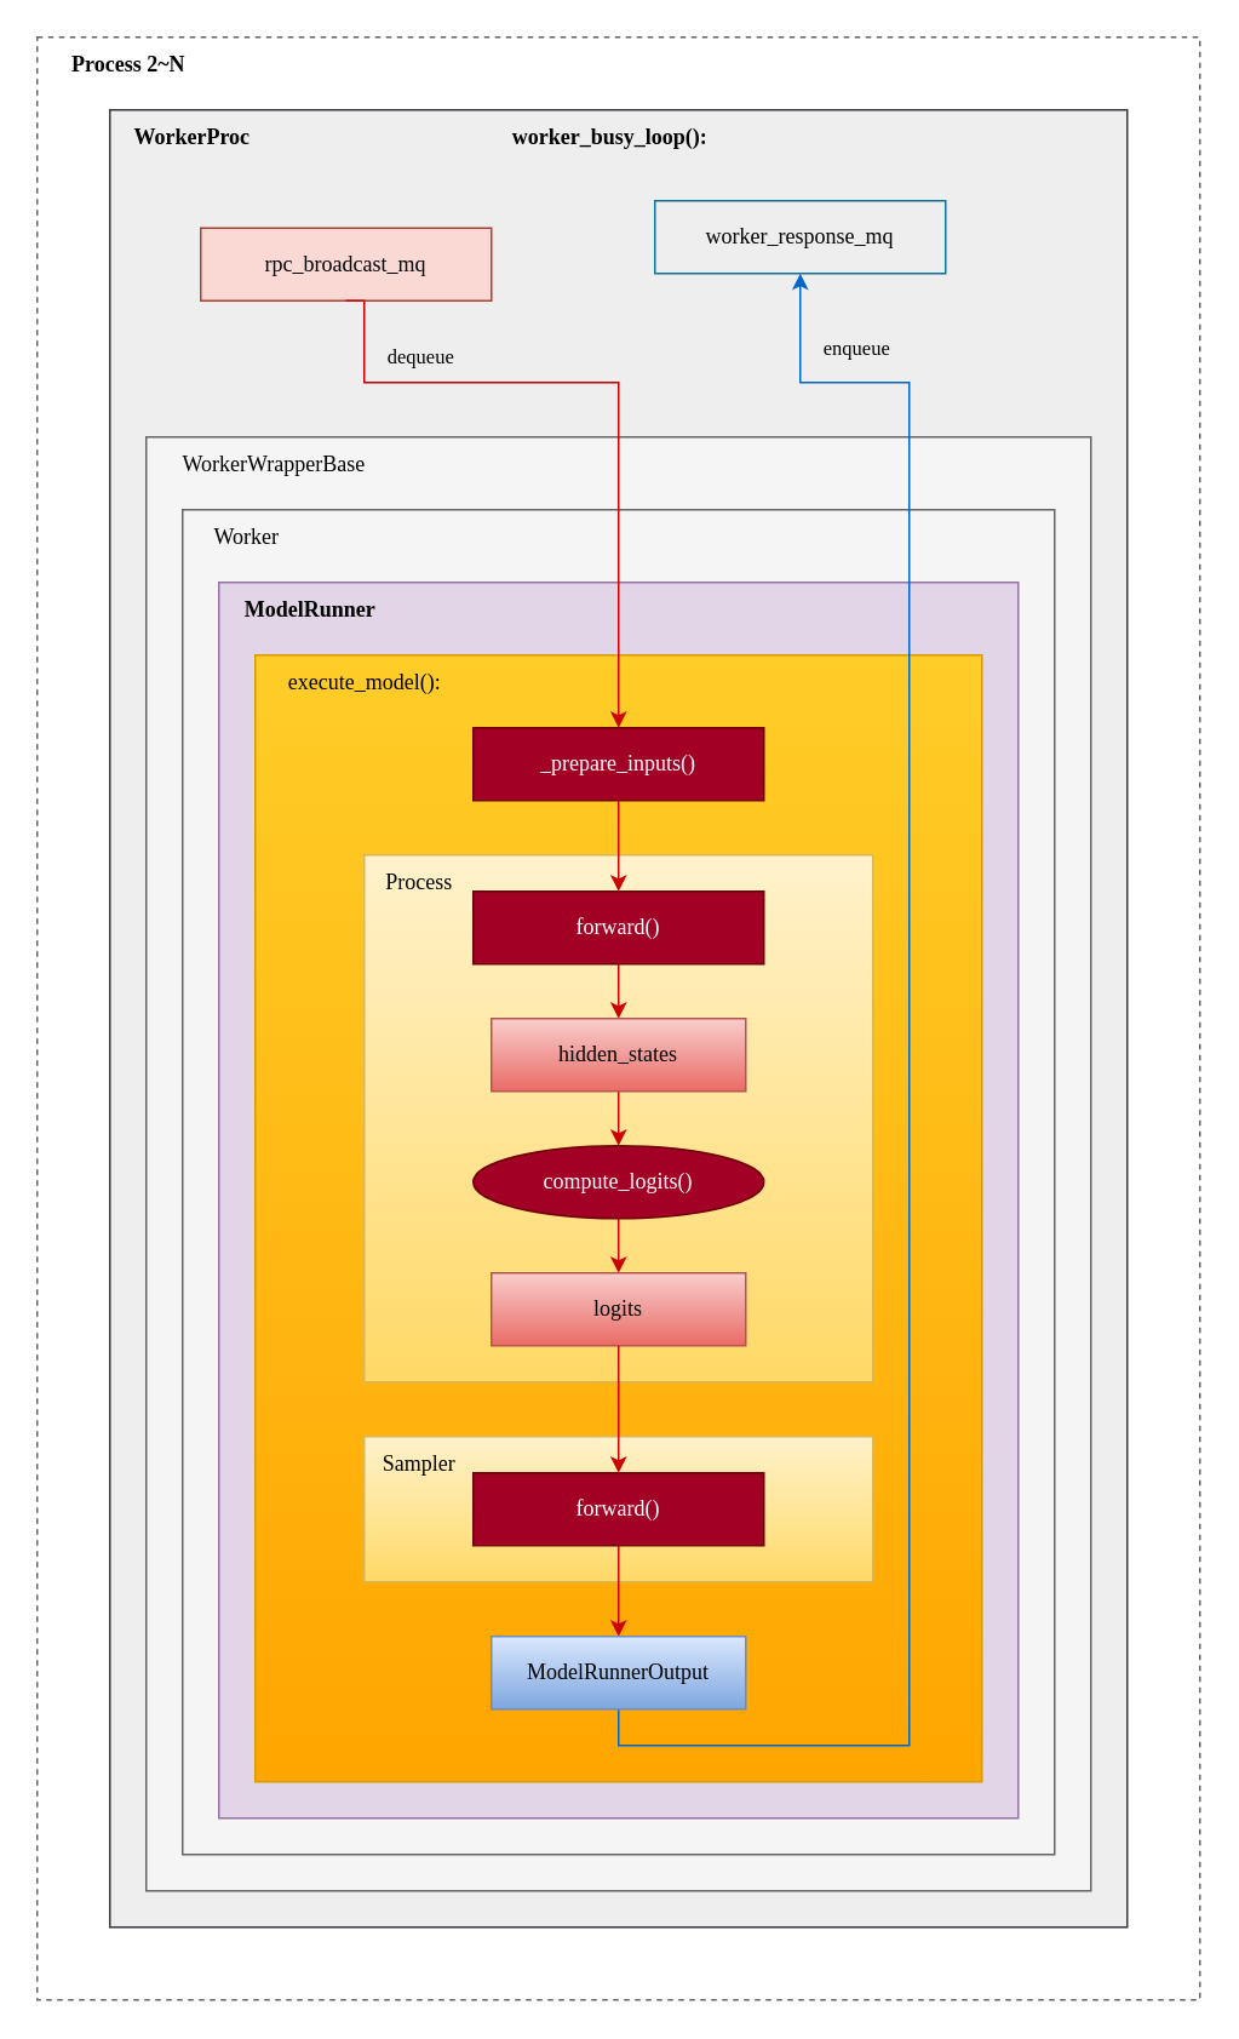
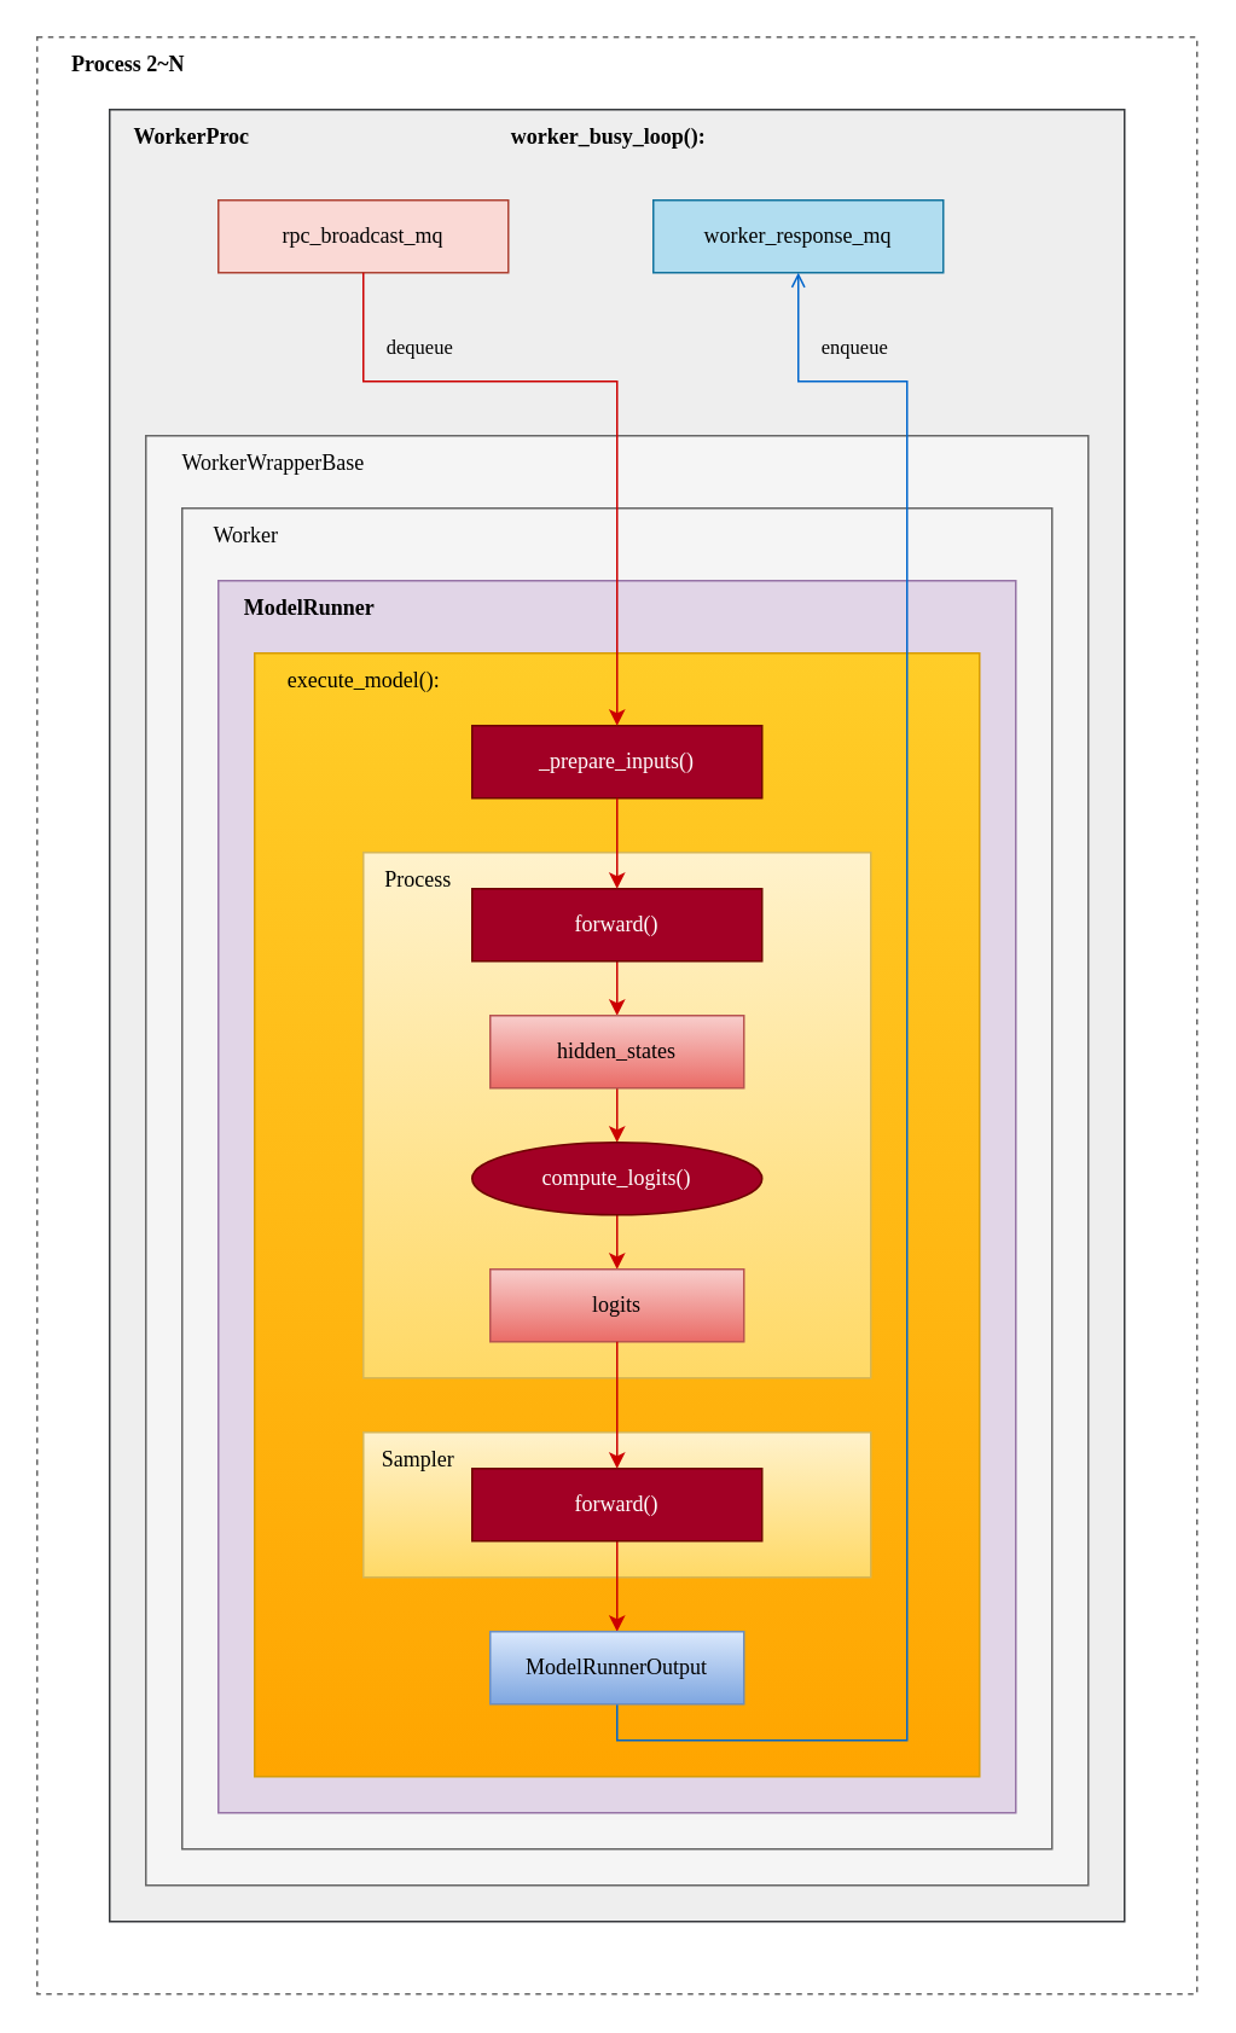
  <mxCell id="0" />
  <mxCell id="1" parent="0" />
  <mxCell id="2" value="" style="rounded=0;whiteSpace=wrap;html=1;fillColor=none;dashed=1;strokeColor=#666666;" parent="1" vertex="1"><mxGeometry x="20" y="20" width="640" height="1080" as="geometry" /></mxCell>
  <mxCell id="3" value="" style="rounded=0;whiteSpace=wrap;html=1;fillColor=#eeeeee;strokeColor=#36393d;" parent="1" vertex="1"><mxGeometry x="60" y="60" width="560" height="1000" as="geometry" /></mxCell>
  <mxCell id="4" value="&lt;font face=&quot;Comic Sans MS&quot;&gt;&lt;b&gt;WorkerProc&lt;/b&gt;&lt;/font&gt;" style="text;html=1;align=center;verticalAlign=middle;resizable=0;points=[];autosize=1;strokeColor=none;fillColor=none;" parent="1" vertex="1"><mxGeometry x="60" y="60" width="90" height="30" as="geometry" /></mxCell>
  <mxCell id="5" value="" style="rounded=0;whiteSpace=wrap;html=1;fillColor=#f5f5f5;strokeColor=#666666;fontColor=#333333;" parent="1" vertex="1"><mxGeometry x="80" y="240" width="520" height="800" as="geometry" /></mxCell>
  <mxCell id="6" value="&lt;font face=&quot;Comic Sans MS&quot;&gt;WorkerWrapperBase&lt;/font&gt;" style="text;html=1;align=center;verticalAlign=middle;resizable=0;points=[];autosize=1;strokeColor=none;fillColor=none;" parent="1" vertex="1"><mxGeometry x="80" y="240" width="140" height="30" as="geometry" /></mxCell>
- <mxCell id="7" value="&lt;font face=&quot;Comic Sans MS&quot;&gt;rpc_broadcast_mq&lt;/font&gt;" style="rounded=0;whiteSpace=wrap;html=1;fillColor=#fad9d5;strokeColor=#ae4132;" parent="1" vertex="1"><mxGeometry x="110" y="125" width="160" height="40" as="geometry" /></mxCell>
- <mxCell id="8" value="&lt;font face=&quot;Comic Sans MS&quot;&gt;worker_response_mq&lt;/font&gt;" style="rounded=0;whiteSpace=wrap;html=1;fillColor=#eeeeee;strokeColor=#10739e;" parent="1" vertex="1"><mxGeometry x="360" y="110" width="160" height="40" as="geometry" /></mxCell>
+ <mxCell id="7" value="&lt;font face=&quot;Comic Sans MS&quot;&gt;rpc_broadcast_mq&lt;/font&gt;" style="rounded=0;whiteSpace=wrap;html=1;fillColor=#fad9d5;strokeColor=#ae4132;" parent="1" vertex="1"><mxGeometry x="120" y="110" width="160" height="40" as="geometry" /></mxCell>
+ <mxCell id="8" value="&lt;font face=&quot;Comic Sans MS&quot;&gt;worker_response_mq&lt;/font&gt;" style="rounded=0;whiteSpace=wrap;html=1;fillColor=#b1ddf0;strokeColor=#10739e;" parent="1" vertex="1"><mxGeometry x="360" y="110" width="160" height="40" as="geometry" /></mxCell>
  <mxCell id="9" value="" style="rounded=0;whiteSpace=wrap;html=1;fillColor=#f5f5f5;strokeColor=#666666;fontColor=#333333;" parent="1" vertex="1"><mxGeometry x="100" y="280" width="480" height="740" as="geometry" /></mxCell>
  <mxCell id="10" value="&lt;font face=&quot;Comic Sans MS&quot;&gt;Worker&lt;/font&gt;" style="text;html=1;align=center;verticalAlign=middle;resizable=0;points=[];autosize=1;strokeColor=none;fillColor=none;" parent="1" vertex="1"><mxGeometry x="100" y="280" width="70" height="30" as="geometry" /></mxCell>
  <mxCell id="11" value="" style="rounded=0;whiteSpace=wrap;html=1;fillColor=#e1d5e7;strokeColor=#9673a6;" parent="1" vertex="1"><mxGeometry x="120" y="320" width="440" height="680" as="geometry" /></mxCell>
  <mxCell id="12" value="&lt;font face=&quot;Comic Sans MS&quot;&gt;&lt;b&gt;ModelRunner&lt;/b&gt;&lt;/font&gt;" style="text;html=1;align=center;verticalAlign=middle;resizable=0;points=[];autosize=1;strokeColor=none;fillColor=none;" parent="1" vertex="1"><mxGeometry x="120" y="320" width="100" height="30" as="geometry" /></mxCell>
  <mxCell id="13" value="" style="rounded=0;whiteSpace=wrap;html=1;fillColor=#ffcd28;gradientColor=#ffa500;strokeColor=#d79b00;" parent="1" vertex="1"><mxGeometry x="140" y="360" width="400" height="620" as="geometry" /></mxCell>
  <mxCell id="14" value="&lt;font face=&quot;Comic Sans MS&quot;&gt;execute_model():&lt;/font&gt;" style="text;html=1;align=center;verticalAlign=middle;resizable=0;points=[];autosize=1;strokeColor=none;fillColor=none;" parent="1" vertex="1"><mxGeometry x="140" y="360" width="120" height="30" as="geometry" /></mxCell>
  <mxCell id="15" value="&lt;font face=&quot;Comic Sans MS&quot;&gt;_prepare_inputs()&lt;/font&gt;" style="rounded=0;whiteSpace=wrap;html=1;fillColor=#a20025;fontColor=#ffffff;strokeColor=#6F0000;" parent="1" vertex="1"><mxGeometry x="260" y="400" width="160" height="40" as="geometry" /></mxCell>
  <mxCell id="16" value="" style="rounded=0;whiteSpace=wrap;html=1;fillColor=#fff2cc;strokeColor=#d6b656;gradientColor=#ffd966;" parent="1" vertex="1"><mxGeometry x="200" y="470" width="280" height="290" as="geometry" /></mxCell>
  <mxCell id="17" value="&lt;font face=&quot;Comic Sans MS&quot;&gt;Process&lt;/font&gt;" style="text;html=1;align=center;verticalAlign=middle;resizable=0;points=[];autosize=1;strokeColor=none;fillColor=none;" parent="1" vertex="1"><mxGeometry x="200" y="470" width="60" height="30" as="geometry" /></mxCell>
  <mxCell id="18" style="edgeStyle=orthogonalEdgeStyle;rounded=0;orthogonalLoop=1;jettySize=auto;html=1;exitX=0.5;exitY=1;exitDx=0;exitDy=0;entryX=0.5;entryY=0;entryDx=0;entryDy=0;strokeColor=#CC0000;" parent="1" source="19" target="21" edge="1"><mxGeometry relative="1" as="geometry" /></mxCell>
  <mxCell id="19" value="&lt;font face=&quot;Comic Sans MS&quot;&gt;forward()&lt;/font&gt;" style="rounded=0;whiteSpace=wrap;html=1;fillColor=#a20025;fontColor=#ffffff;strokeColor=#6F0000;" parent="1" vertex="1"><mxGeometry x="260" y="490" width="160" height="40" as="geometry" /></mxCell>
  <mxCell id="20" style="edgeStyle=orthogonalEdgeStyle;rounded=0;orthogonalLoop=1;jettySize=auto;html=1;exitX=0.5;exitY=1;exitDx=0;exitDy=0;entryX=0.5;entryY=0;entryDx=0;entryDy=0;strokeColor=#CC0000;" parent="1" source="21" target="23" edge="1"><mxGeometry relative="1" as="geometry" /></mxCell>
  <mxCell id="21" value="&lt;font face=&quot;Comic Sans MS&quot;&gt;hidden_states&lt;/font&gt;" style="rounded=0;whiteSpace=wrap;html=1;fillColor=#f8cecc;gradientColor=#ea6b66;strokeColor=#b85450;" parent="1" vertex="1"><mxGeometry x="270" y="560" width="140" height="40" as="geometry" /></mxCell>
  <mxCell id="22" style="edgeStyle=orthogonalEdgeStyle;rounded=0;orthogonalLoop=1;jettySize=auto;html=1;exitX=0.5;exitY=1;exitDx=0;exitDy=0;entryX=0.5;entryY=0;entryDx=0;entryDy=0;strokeColor=#CC0000;" parent="1" source="23" target="24" edge="1"><mxGeometry relative="1" as="geometry" /></mxCell>
  <mxCell id="23" value="&lt;font face=&quot;Comic Sans MS&quot;&gt;compute_logits()&lt;/font&gt;" style="ellipse;whiteSpace=wrap;html=1;fillColor=#a20025;fontColor=#ffffff;strokeColor=#6F0000;" parent="1" vertex="1"><mxGeometry x="260" y="630" width="160" height="40" as="geometry" /></mxCell>
  <mxCell id="24" value="&lt;font face=&quot;Comic Sans MS&quot;&gt;logits&lt;/font&gt;" style="rounded=0;whiteSpace=wrap;html=1;fillColor=#f8cecc;gradientColor=#ea6b66;strokeColor=#b85450;" parent="1" vertex="1"><mxGeometry x="270" y="700" width="140" height="40" as="geometry" /></mxCell>
  <mxCell id="25" value="" style="rounded=0;whiteSpace=wrap;html=1;fillColor=#fff2cc;gradientColor=#ffd966;strokeColor=#d6b656;" parent="1" vertex="1"><mxGeometry x="200" y="790" width="280" height="80" as="geometry" /></mxCell>
  <mxCell id="26" value="&lt;font face=&quot;Comic Sans MS&quot;&gt;Sampler&lt;/font&gt;" style="text;html=1;align=center;verticalAlign=middle;resizable=0;points=[];autosize=1;strokeColor=none;fillColor=none;" parent="1" vertex="1"><mxGeometry x="195" y="790" width="70" height="30" as="geometry" /></mxCell>
  <mxCell id="27" style="edgeStyle=orthogonalEdgeStyle;rounded=0;orthogonalLoop=1;jettySize=auto;html=1;exitX=0.5;exitY=1;exitDx=0;exitDy=0;entryX=0.5;entryY=0;entryDx=0;entryDy=0;strokeColor=#CC0000;" parent="1" source="28" target="31" edge="1"><mxGeometry relative="1" as="geometry" /></mxCell>
  <mxCell id="28" value="&lt;font face=&quot;Comic Sans MS&quot;&gt;forward()&lt;/font&gt;" style="rounded=0;whiteSpace=wrap;html=1;fillColor=#a20025;fontColor=#ffffff;strokeColor=#6F0000;" parent="1" vertex="1"><mxGeometry x="260" y="810" width="160" height="40" as="geometry" /></mxCell>
- <mxCell id="29" style="edgeStyle=orthogonalEdgeStyle;rounded=0;orthogonalLoop=1;jettySize=auto;html=1;exitX=0.5;exitY=1;exitDx=0;exitDy=0;entryX=0.5;entryY=1;entryDx=0;entryDy=0;strokeColor=#0066CC;" parent="1" source="31" target="8" edge="1"><mxGeometry relative="1" as="geometry"><Array as="points"><mxPoint x="340" y="960" /><mxPoint x="500" y="960" /><mxPoint x="500" y="210" /><mxPoint x="440" y="210" /></Array></mxGeometry></mxCell>
+ <mxCell id="29" style="edgeStyle=orthogonalEdgeStyle;rounded=0;orthogonalLoop=1;jettySize=auto;html=1;exitX=0.5;exitY=1;exitDx=0;exitDy=0;entryX=0.5;entryY=1;entryDx=0;entryDy=0;strokeColor=#0066CC;endArrow=open;" parent="1" source="31" target="8" edge="1"><mxGeometry relative="1" as="geometry"><Array as="points"><mxPoint x="340" y="960" /><mxPoint x="500" y="960" /><mxPoint x="500" y="210" /><mxPoint x="440" y="210" /></Array></mxGeometry></mxCell>
  <mxCell id="30" value="&lt;span style=&quot;font-family: &amp;quot;Comic Sans MS&amp;quot;;&quot;&gt;enqueue&lt;/span&gt;" style="edgeLabel;html=1;align=center;verticalAlign=middle;resizable=0;points=[];labelBackgroundColor=none;" parent="29" vertex="1" connectable="0"><mxGeometry x="0.934" relative="1" as="geometry"><mxPoint x="30" y="5" as="offset" /></mxGeometry></mxCell>
  <mxCell id="31" value="&lt;font face=&quot;Comic Sans MS&quot;&gt;ModelRunnerOutput&lt;/font&gt;" style="rounded=0;whiteSpace=wrap;html=1;fillColor=#dae8fc;gradientColor=#7ea6e0;strokeColor=#6c8ebf;" parent="1" vertex="1"><mxGeometry x="270" y="900" width="140" height="40" as="geometry" /></mxCell>
  <mxCell id="32" style="edgeStyle=orthogonalEdgeStyle;rounded=0;orthogonalLoop=1;jettySize=auto;html=1;exitX=0.5;exitY=1;exitDx=0;exitDy=0;entryX=0.5;entryY=0;entryDx=0;entryDy=0;strokeColor=#CC0000;" parent="1" source="7" target="15" edge="1"><mxGeometry relative="1" as="geometry"><Array as="points"><mxPoint x="200" y="210" /><mxPoint x="340" y="210" /></Array></mxGeometry></mxCell>
  <mxCell id="33" value="&lt;span style=&quot;font-family: &amp;quot;Comic Sans MS&amp;quot;;&quot;&gt;dequeue&lt;/span&gt;" style="edgeLabel;html=1;align=center;verticalAlign=middle;resizable=0;points=[];labelBackgroundColor=none;" parent="32" vertex="1" connectable="0"><mxGeometry x="-0.818" relative="1" as="geometry"><mxPoint x="30" y="5" as="offset" /></mxGeometry></mxCell>
  <mxCell id="34" style="edgeStyle=orthogonalEdgeStyle;rounded=0;orthogonalLoop=1;jettySize=auto;html=1;exitX=0.5;exitY=1;exitDx=0;exitDy=0;entryX=0.5;entryY=0;entryDx=0;entryDy=0;strokeColor=#CC0000;" parent="1" source="15" target="19" edge="1"><mxGeometry relative="1" as="geometry" /></mxCell>
  <mxCell id="35" style="edgeStyle=orthogonalEdgeStyle;rounded=0;orthogonalLoop=1;jettySize=auto;html=1;exitX=0.5;exitY=1;exitDx=0;exitDy=0;strokeColor=#CC0000;" parent="1" source="24" target="28" edge="1"><mxGeometry relative="1" as="geometry" /></mxCell>
  <mxCell id="36" value="&lt;font face=&quot;Comic Sans MS&quot;&gt;&lt;b&gt;worker_busy_loop():&lt;/b&gt;&lt;/font&gt;" style="text;html=1;align=center;verticalAlign=middle;resizable=0;points=[];autosize=1;strokeColor=none;fillColor=none;" parent="1" vertex="1"><mxGeometry x="265" y="60" width="140" height="30" as="geometry" /></mxCell>
  <mxCell id="37" value="&lt;font face=&quot;Comic Sans MS&quot;&gt;&lt;b&gt;Process 2~N&lt;/b&gt;&lt;/font&gt;" style="text;html=1;align=center;verticalAlign=middle;resizable=0;points=[];autosize=1;strokeColor=none;fillColor=none;" parent="1" vertex="1"><mxGeometry x="20" y="20" width="100" height="30" as="geometry" /></mxCell>
